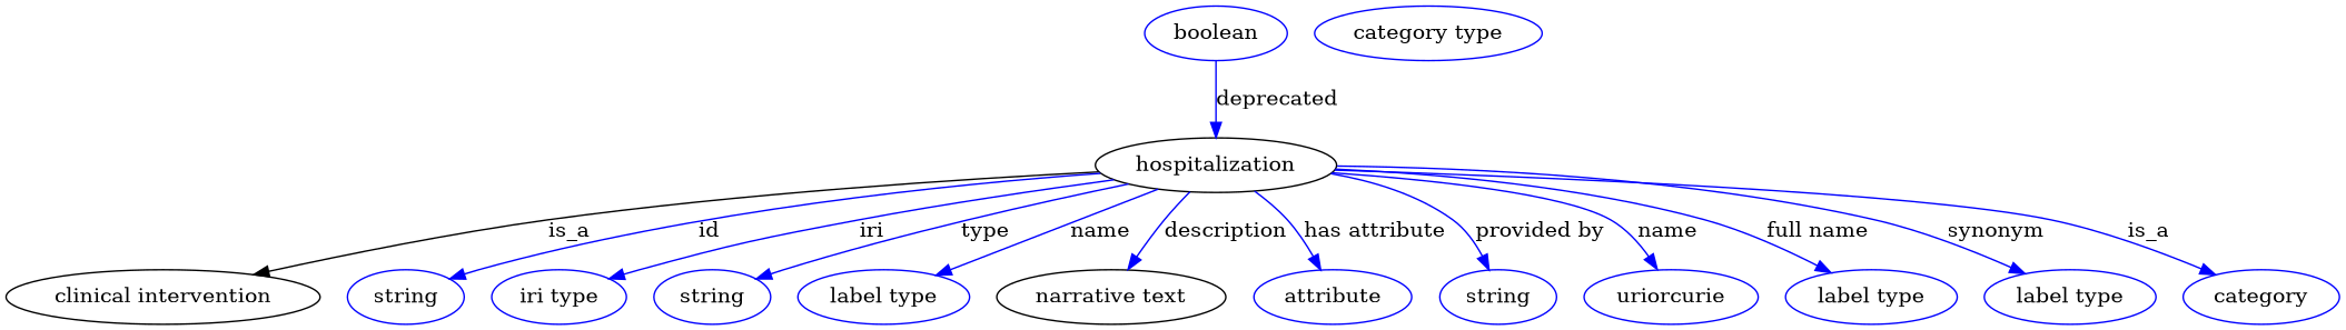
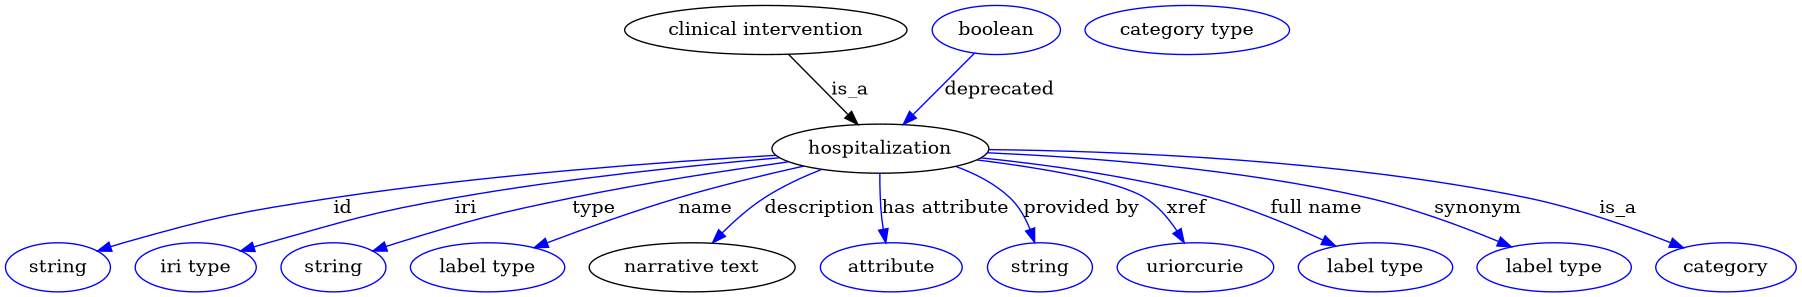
  digraph {
    node [color=blue]
    edge [color=blue style=solid]
    n1 [height=0.5 label=hospitalization width=2.2026 color=""]
    "clinical intervention" [height=0.5 width=2.8706 color=""]
    n3 [height=0.5 label=string width=1.0652]
    n4 [height=0.5 label="iri type" width=1.2277]
    n5 [height=0.5 label=string width=1.0652]
    n6 [height=0.5 label="label type" width=1.5707]
    n7 [color=black height=0.5 label="narrative text" width=2.0943]
    n8 [height=0.5 label=attribute width=1.4443]
    n9 [height=0.5 label=string width=1.0652]
    n10 [height=0.5 label=uriorcurie width=1.5887]
    n11 [height=0.5 label="label type" width=1.5707]
    n12 [height=0.5 label="label type" width=1.5707]
    category [height=0.5 width=1.4263]
    n14 [height=0.5 label=boolean width=1.2999]
    n15 [height=0.5 label="category type" width=2.0762]
-   n1 -> "clinical intervention" [label=is_a color="" style=""]
+   "clinical intervention" -> n1 [label=is_a color="" style=""]
    n1 -> n3 [label=id]
    n1 -> n4 [label=iri]
    n1 -> n5 [label=type]
    n1 -> n6 [label=name]
    n1 -> n7 [label=description]
    n1 -> n8 [label="has attribute"]
    n1 -> n9 [label="provided by"]
-   n1 -> n10 [label=name]
+   n1 -> n10 [label=xref]
    n1 -> n11 [label="full name"]
    n1 -> n12 [label=synonym]
    n1 -> category [label=is_a]
    n14 -> n1 [label=deprecated]
  }
